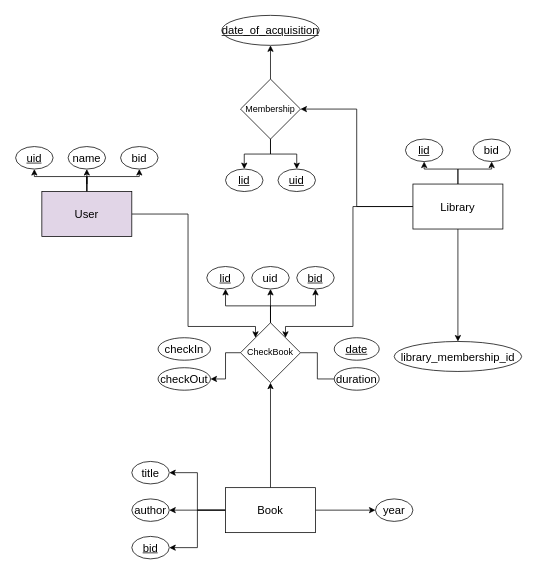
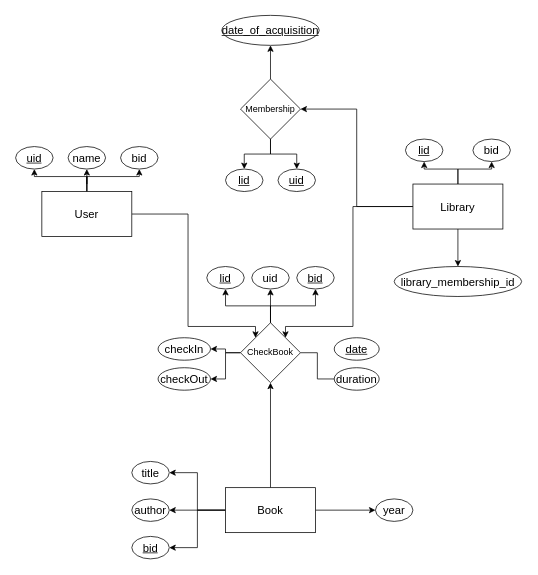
  <mxCell id="0" />
  <mxCell id="1" parent="0" />
  <mxCell id="2" style="edgeStyle=orthogonalEdgeStyle;rounded=0;orthogonalLoop=1;jettySize=auto;html=1;entryX=0.5;entryY=1;entryDx=0;entryDy=0;" edge="1" parent="1" source="6" target="30"><mxGeometry relative="1" as="geometry" /></mxCell>
  <mxCell id="3" style="edgeStyle=orthogonalEdgeStyle;rounded=0;orthogonalLoop=1;jettySize=auto;html=1;entryX=0.5;entryY=1;entryDx=0;entryDy=0;" edge="1" parent="1" source="6" target="31"><mxGeometry relative="1" as="geometry" /></mxCell>
  <mxCell id="4" style="edgeStyle=orthogonalEdgeStyle;rounded=0;orthogonalLoop=1;jettySize=auto;html=1;entryX=0.5;entryY=1;entryDx=0;entryDy=0;" edge="1" parent="1" source="6" target="32"><mxGeometry relative="1" as="geometry" /></mxCell>
  <mxCell id="5" style="edgeStyle=orthogonalEdgeStyle;rounded=0;orthogonalLoop=1;jettySize=auto;html=1;entryX=0;entryY=0;entryDx=0;entryDy=0;" edge="1" parent="1" source="6" target="25"><mxGeometry relative="1" as="geometry"><Array as="points"><mxPoint x="250" y="285" /><mxPoint x="250" y="435" /><mxPoint x="340" y="435" /></Array></mxGeometry></mxCell>
- <mxCell id="6" value="&lt;font style=&quot;font-size: 15px;&quot;&gt;User&lt;/font&gt;" style="rounded=0;whiteSpace=wrap;html=1;fillColor=#e1d5e7;" vertex="1" parent="1"><mxGeometry x="55" y="255" width="120" height="60" as="geometry" /></mxCell>
+ <mxCell id="6" value="&lt;font style=&quot;font-size: 15px;&quot;&gt;User&lt;/font&gt;" style="rounded=0;whiteSpace=wrap;html=1;" vertex="1" parent="1"><mxGeometry x="55" y="255" width="120" height="60" as="geometry" /></mxCell>
  <mxCell id="7" style="edgeStyle=orthogonalEdgeStyle;rounded=0;orthogonalLoop=1;jettySize=auto;html=1;entryX=0.5;entryY=0;entryDx=0;entryDy=0;" edge="1" parent="1" source="12" target="35"><mxGeometry relative="1" as="geometry" /></mxCell>
  <mxCell id="8" style="edgeStyle=orthogonalEdgeStyle;rounded=0;orthogonalLoop=1;jettySize=auto;html=1;entryX=0.5;entryY=1;entryDx=0;entryDy=0;" edge="1" parent="1" source="12" target="33"><mxGeometry relative="1" as="geometry" /></mxCell>
  <mxCell id="9" style="edgeStyle=orthogonalEdgeStyle;rounded=0;orthogonalLoop=1;jettySize=auto;html=1;entryX=0.5;entryY=1;entryDx=0;entryDy=0;" edge="1" parent="1" source="12" target="34"><mxGeometry relative="1" as="geometry" /></mxCell>
  <mxCell id="10" style="edgeStyle=orthogonalEdgeStyle;rounded=0;orthogonalLoop=1;jettySize=auto;html=1;entryX=1;entryY=0.5;entryDx=0;entryDy=0;" edge="1" parent="1" source="12" target="29"><mxGeometry relative="1" as="geometry" /></mxCell>
  <mxCell id="11" style="edgeStyle=orthogonalEdgeStyle;rounded=0;orthogonalLoop=1;jettySize=auto;html=1;entryX=1;entryY=0;entryDx=0;entryDy=0;" edge="1" parent="1" source="12" target="25"><mxGeometry relative="1" as="geometry"><Array as="points"><mxPoint x="470" y="275" /><mxPoint x="470" y="435" /><mxPoint x="380" y="435" /></Array></mxGeometry></mxCell>
  <mxCell id="12" value="&lt;font style=&quot;font-size: 15px;&quot;&gt;Library&lt;/font&gt;&lt;span style=&quot;color: rgba(0, 0, 0, 0); font-family: monospace; font-size: 0px; text-align: start; text-wrap: nowrap;&quot;&gt;%3CmxGraphModel%3E%3Croot%3E%3CmxCell%20id%3D%220%22%2F%3E%3CmxCell%20id%3D%221%22%20parent%3D%220%22%2F%3E%3CmxCell%20id%3D%222%22%20value%3D%22%26lt%3Bfont%20style%3D%26quot%3Bfont-size%3A%2015px%3B%26quot%3B%26gt%3BUser%26lt%3B%2Ffont%26gt%3B%22%20style%3D%22rounded%3D0%3BwhiteSpace%3Dwrap%3Bhtml%3D1%3B%22%20vertex%3D%221%22%20parent%3D%221%22%3E%3CmxGeometry%20x%3D%22180%22%20y%3D%22210%22%20width%3D%22120%22%20height%3D%2260%22%20as%3D%22geometry%22%2F%3E%3C%2FmxCell%3E%3C%2Froot%3E%3C%2FmxGraphModel%3E&lt;/span&gt;" style="rounded=0;whiteSpace=wrap;html=1;" vertex="1" parent="1"><mxGeometry x="550" y="245" width="120" height="60" as="geometry" /></mxCell>
  <mxCell id="13" style="edgeStyle=orthogonalEdgeStyle;rounded=0;orthogonalLoop=1;jettySize=auto;html=1;entryX=0;entryY=0.5;entryDx=0;entryDy=0;" edge="1" parent="1" source="18" target="39"><mxGeometry relative="1" as="geometry" /></mxCell>
  <mxCell id="14" style="edgeStyle=orthogonalEdgeStyle;rounded=0;orthogonalLoop=1;jettySize=auto;html=1;entryX=1;entryY=0.5;entryDx=0;entryDy=0;" edge="1" parent="1" source="18" target="38"><mxGeometry relative="1" as="geometry" /></mxCell>
  <mxCell id="15" style="edgeStyle=orthogonalEdgeStyle;rounded=0;orthogonalLoop=1;jettySize=auto;html=1;entryX=1;entryY=0.5;entryDx=0;entryDy=0;" edge="1" parent="1" source="18" target="37"><mxGeometry relative="1" as="geometry" /></mxCell>
  <mxCell id="16" style="edgeStyle=orthogonalEdgeStyle;rounded=0;orthogonalLoop=1;jettySize=auto;html=1;entryX=1;entryY=0.5;entryDx=0;entryDy=0;" edge="1" parent="1" source="18" target="36"><mxGeometry relative="1" as="geometry" /></mxCell>
  <mxCell id="17" style="edgeStyle=orthogonalEdgeStyle;rounded=0;orthogonalLoop=1;jettySize=auto;html=1;entryX=0.5;entryY=1;entryDx=0;entryDy=0;" edge="1" parent="1" source="18" target="25"><mxGeometry relative="1" as="geometry" /></mxCell>
  <mxCell id="18" value="&lt;span style=&quot;font-size: 15px;&quot;&gt;Book&lt;/span&gt;" style="rounded=0;whiteSpace=wrap;html=1;" vertex="1" parent="1"><mxGeometry x="300" y="650" width="120" height="60" as="geometry" /></mxCell>
  <mxCell id="19" style="edgeStyle=orthogonalEdgeStyle;rounded=0;orthogonalLoop=1;jettySize=auto;html=1;entryX=0.5;entryY=1;entryDx=0;entryDy=0;" edge="1" parent="1" source="25" target="40"><mxGeometry relative="1" as="geometry" /></mxCell>
  <mxCell id="20" style="edgeStyle=orthogonalEdgeStyle;rounded=0;orthogonalLoop=1;jettySize=auto;html=1;entryX=0.5;entryY=1;entryDx=0;entryDy=0;" edge="1" parent="1" source="25" target="41"><mxGeometry relative="1" as="geometry" /></mxCell>
  <mxCell id="21" style="edgeStyle=orthogonalEdgeStyle;rounded=0;orthogonalLoop=1;jettySize=auto;html=1;entryX=0.5;entryY=1;entryDx=0;entryDy=0;" edge="1" parent="1" source="25" target="42"><mxGeometry relative="1" as="geometry" /></mxCell>
+ <mxCell id="22" style="edgeStyle=orthogonalEdgeStyle;rounded=0;orthogonalLoop=1;jettySize=auto;html=1;entryX=1;entryY=0.5;entryDx=0;entryDy=0;" edge="1" parent="1" source="25" target="45"><mxGeometry relative="1" as="geometry" /></mxCell>
  <mxCell id="23" style="edgeStyle=orthogonalEdgeStyle;rounded=0;orthogonalLoop=1;jettySize=auto;html=1;entryX=1;entryY=0.5;entryDx=0;entryDy=0;" edge="1" parent="1" source="25" target="46"><mxGeometry relative="1" as="geometry" /></mxCell>
  <mxCell id="24" style="edgeStyle=orthogonalEdgeStyle;rounded=0;orthogonalLoop=1;jettySize=auto;html=1;entryX=0;entryY=0.5;entryDx=0;entryDy=0;endArrow=none;" edge="1" parent="1" source="25" target="44"><mxGeometry relative="1" as="geometry" /></mxCell>
  <mxCell id="25" value="CheckBook" style="rhombus;whiteSpace=wrap;html=1;" vertex="1" parent="1"><mxGeometry x="320" y="430" width="80" height="80" as="geometry" /></mxCell>
  <mxCell id="26" style="edgeStyle=orthogonalEdgeStyle;rounded=0;orthogonalLoop=1;jettySize=auto;html=1;entryX=0.5;entryY=1;entryDx=0;entryDy=0;" edge="1" parent="1" source="29" target="49"><mxGeometry relative="1" as="geometry" /></mxCell>
  <mxCell id="27" style="edgeStyle=orthogonalEdgeStyle;rounded=0;orthogonalLoop=1;jettySize=auto;html=1;entryX=0.5;entryY=0;entryDx=0;entryDy=0;" edge="1" parent="1" source="29" target="47"><mxGeometry relative="1" as="geometry" /></mxCell>
  <mxCell id="28" style="edgeStyle=orthogonalEdgeStyle;rounded=0;orthogonalLoop=1;jettySize=auto;html=1;entryX=0.5;entryY=0;entryDx=0;entryDy=0;" edge="1" parent="1" source="29" target="48"><mxGeometry relative="1" as="geometry" /></mxCell>
  <mxCell id="29" value="Membership" style="rhombus;whiteSpace=wrap;html=1;" vertex="1" parent="1"><mxGeometry x="320" y="105" width="80" height="80" as="geometry" /></mxCell>
  <mxCell id="30" value="&lt;font style=&quot;font-size: 15px;&quot;&gt;&lt;u&gt;uid&lt;/u&gt;&lt;/font&gt;" style="ellipse;whiteSpace=wrap;html=1;" vertex="1" parent="1"><mxGeometry x="20" y="195" width="50" height="30" as="geometry" /></mxCell>
  <mxCell id="31" value="&lt;span style=&quot;font-size: 15px;&quot;&gt;name&lt;/span&gt;" style="ellipse;whiteSpace=wrap;html=1;" vertex="1" parent="1"><mxGeometry x="90" y="195" width="50" height="30" as="geometry" /></mxCell>
  <mxCell id="32" value="&lt;span style=&quot;font-size: 15px;&quot;&gt;bid&lt;/span&gt;" style="ellipse;whiteSpace=wrap;html=1;" vertex="1" parent="1"><mxGeometry x="160" y="195" width="50" height="30" as="geometry" /></mxCell>
  <mxCell id="33" value="&lt;span style=&quot;font-size: 15px;&quot;&gt;&lt;u&gt;lid&lt;/u&gt;&lt;/span&gt;" style="ellipse;whiteSpace=wrap;html=1;" vertex="1" parent="1"><mxGeometry x="540" y="185" width="50" height="30" as="geometry" /></mxCell>
  <mxCell id="34" value="&lt;span style=&quot;font-size: 15px;&quot;&gt;bid&lt;/span&gt;" style="ellipse;whiteSpace=wrap;html=1;" vertex="1" parent="1"><mxGeometry x="630" y="185" width="50" height="30" as="geometry" /></mxCell>
- <mxCell id="35" value="&lt;span style=&quot;font-size: 15px;&quot;&gt;library_membership_id&lt;/span&gt;" style="ellipse;whiteSpace=wrap;html=1;" vertex="1" parent="1"><mxGeometry x="525" y="455" width="170" height="40" as="geometry" /></mxCell>
+ <mxCell id="35" value="&lt;span style=&quot;font-size: 15px;&quot;&gt;library_membership_id&lt;/span&gt;" style="ellipse;whiteSpace=wrap;html=1;" vertex="1" parent="1"><mxGeometry x="525" y="355" width="170" height="40" as="geometry" /></mxCell>
  <mxCell id="36" value="&lt;span style=&quot;font-size: 15px;&quot;&gt;&lt;u&gt;bid&lt;/u&gt;&lt;/span&gt;" style="ellipse;whiteSpace=wrap;html=1;" vertex="1" parent="1"><mxGeometry x="175" y="715" width="50" height="30" as="geometry" /></mxCell>
  <mxCell id="37" value="&lt;span style=&quot;font-size: 15px;&quot;&gt;author&lt;/span&gt;" style="ellipse;whiteSpace=wrap;html=1;" vertex="1" parent="1"><mxGeometry x="175" y="665" width="50" height="30" as="geometry" /></mxCell>
  <mxCell id="38" value="&lt;span style=&quot;font-size: 15px;&quot;&gt;title&lt;/span&gt;" style="ellipse;whiteSpace=wrap;html=1;" vertex="1" parent="1"><mxGeometry x="175" y="615" width="50" height="30" as="geometry" /></mxCell>
  <mxCell id="39" value="&lt;span style=&quot;font-size: 15px;&quot;&gt;year&lt;/span&gt;" style="ellipse;whiteSpace=wrap;html=1;" vertex="1" parent="1"><mxGeometry x="500" y="665" width="50" height="30" as="geometry" /></mxCell>
  <mxCell id="40" value="&lt;span style=&quot;font-size: 15px;&quot;&gt;&lt;u&gt;lid&lt;/u&gt;&lt;/span&gt;" style="ellipse;whiteSpace=wrap;html=1;" vertex="1" parent="1"><mxGeometry x="275" y="355" width="50" height="30" as="geometry" /></mxCell>
  <mxCell id="41" value="&lt;font style=&quot;font-size: 15px;&quot;&gt;uid&lt;/font&gt;" style="ellipse;whiteSpace=wrap;html=1;" vertex="1" parent="1"><mxGeometry x="335" y="355" width="50" height="30" as="geometry" /></mxCell>
  <mxCell id="42" value="&lt;span style=&quot;font-size: 15px;&quot;&gt;&lt;u&gt;bid&lt;/u&gt;&lt;/span&gt;" style="ellipse;whiteSpace=wrap;html=1;" vertex="1" parent="1"><mxGeometry x="395" y="355" width="50" height="30" as="geometry" /></mxCell>
  <mxCell id="43" value="&lt;span style=&quot;font-size: 15px;&quot;&gt;&lt;u&gt;date&lt;/u&gt;&lt;/span&gt;" style="ellipse;whiteSpace=wrap;html=1;" vertex="1" parent="1"><mxGeometry x="445" y="450" width="60" height="30" as="geometry" /></mxCell>
  <mxCell id="44" value="&lt;span style=&quot;font-size: 15px;&quot;&gt;duration&lt;/span&gt;" style="ellipse;whiteSpace=wrap;html=1;" vertex="1" parent="1"><mxGeometry x="445" y="490" width="60" height="30" as="geometry" /></mxCell>
  <mxCell id="45" value="&lt;span style=&quot;font-size: 15px;&quot;&gt;checkIn&lt;/span&gt;" style="ellipse;whiteSpace=wrap;html=1;" vertex="1" parent="1"><mxGeometry x="210" y="450" width="70" height="30" as="geometry" /></mxCell>
  <mxCell id="46" value="&lt;span style=&quot;font-size: 15px;&quot;&gt;checkOut&lt;/span&gt;" style="ellipse;whiteSpace=wrap;html=1;" vertex="1" parent="1"><mxGeometry x="210" y="490" width="70" height="30" as="geometry" /></mxCell>
  <mxCell id="47" value="&lt;span style=&quot;font-size: 15px;&quot;&gt;&lt;u&gt;lid&lt;/u&gt;&lt;/span&gt;" style="ellipse;whiteSpace=wrap;html=1;" vertex="1" parent="1"><mxGeometry x="300" y="225" width="50" height="30" as="geometry" /></mxCell>
  <mxCell id="48" value="&lt;font style=&quot;font-size: 15px;&quot;&gt;&lt;u&gt;uid&lt;/u&gt;&lt;/font&gt;" style="ellipse;whiteSpace=wrap;html=1;" vertex="1" parent="1"><mxGeometry x="370" y="225" width="50" height="30" as="geometry" /></mxCell>
  <mxCell id="49" value="&lt;span style=&quot;font-size: 15px;&quot;&gt;&lt;u&gt;date_of_acquisition&lt;/u&gt;&lt;/span&gt;" style="ellipse;whiteSpace=wrap;html=1;" vertex="1" parent="1"><mxGeometry x="295" y="20" width="130" height="40" as="geometry" /></mxCell>
